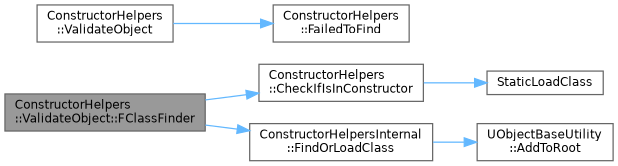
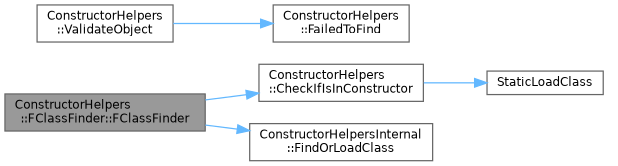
  digraph {
    rankdir=LR
    node [color=grey40 fillcolor=white fontname=Helvetica fontsize=10 shape=box style=filled]
    edge [color=steelblue1 fontname=Helvetica fontsize=10 labelfontname=Helvetica labelfontsize=10 style=solid]
-   n1 [color=gray40 fillcolor=grey60 fontcolor=black height=0.2 label="ConstructorHelpers\l::ValidateObject::FClassFinder" width=0.4]
+   n1 [color=gray40 fillcolor=grey60 fontcolor=black height=0.2 label="ConstructorHelpers\l::FClassFinder::FClassFinder" width=0.4]
    n2 [height=0.2 label="ConstructorHelpers\l::CheckIfIsInConstructor" width=0.4]
    n3 [height=0.2 label="ConstructorHelpersInternal\l::FindOrLoadClass" width=0.4]
    n4 [height=0.2 label=StaticLoadClass width=0.4]
-   n5 [height=0.2 label="UObjectBaseUtility\l::AddToRoot" width=0.4]
    n6 [height=0.2 label="ConstructorHelpers\l::ValidateObject" width=0.4]
    n7 [height=0.2 label="ConstructorHelpers\l::FailedToFind" width=0.4]
    n1 -> n2
    n1 -> n3
    n2 -> n4
-   n3 -> n5
    n6 -> n7
  }
